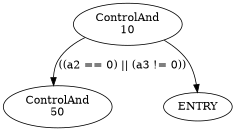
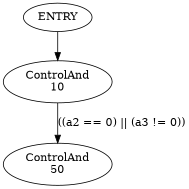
  digraph {
    n1 [label="ControlAnd\n10"]
    n2 [label="ControlAnd\n50"]
    ENTRY
    n1 -> n2 [label="((a2 == 0) || (a3 != 0))"]
-   n1 -> ENTRY
+   ENTRY -> n1
  }
